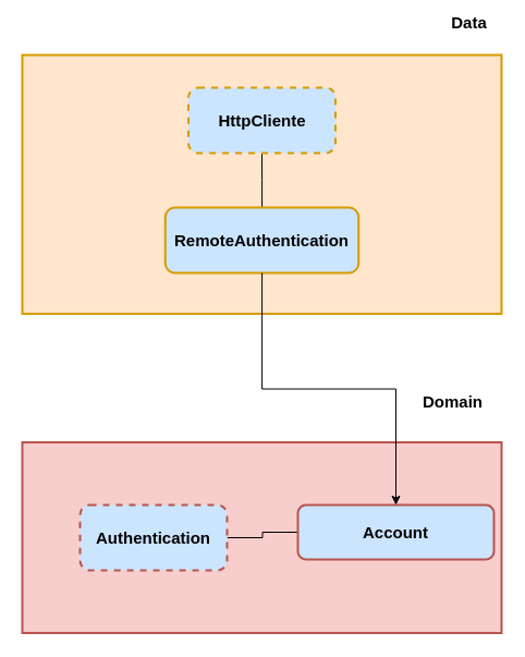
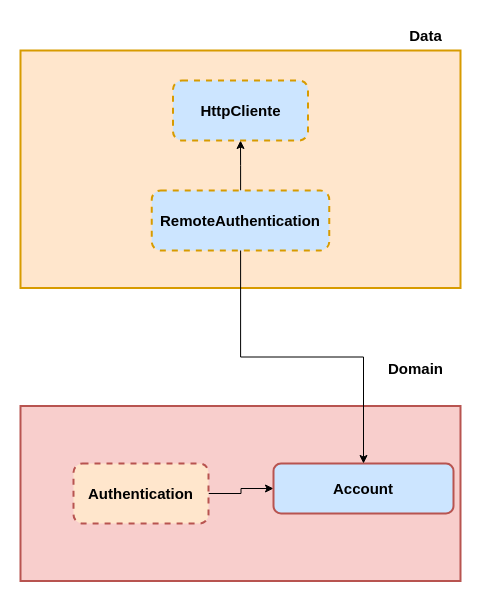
  <mxCell id="0" />
  <mxCell id="1" parent="0" />
  <mxCell id="2" value="" style="rounded=0;whiteSpace=wrap;html=1;strokeWidth=2;fontSize=15;align=left;strokeColor=#d79b00;fillColor=#ffe6cc;" vertex="1" parent="1"><mxGeometry x="20" y="50" width="440" height="237.5" as="geometry" /></mxCell>
- <mxCell id="3" value="" style="edgeStyle=orthogonalEdgeStyle;rounded=0;orthogonalLoop=1;jettySize=auto;html=1;fontSize=15;endArrow=none;" edge="1" parent="1" source="4" target="12"><mxGeometry relative="1" as="geometry" /></mxCell>
- <mxCell id="4" value="&lt;b&gt;&lt;font style=&quot;font-size: 15px;&quot;&gt;RemoteAuthentication&lt;/font&gt;&lt;/b&gt;" style="whiteSpace=wrap;html=1;strokeWidth=2;fillColor=#CCE5FF;strokeColor=#D79B00;rounded=1;" parent="1" vertex="1"><mxGeometry x="151.25" y="190" width="177.5" height="60" as="geometry" /></mxCell>
- <mxCell id="5" value="&lt;b&gt;Data&lt;/b&gt;" style="text;html=1;resizable=0;autosize=1;align=center;verticalAlign=middle;points=[];fillColor=none;strokeColor=none;rounded=0;strokeWidth=2;fontSize=15;" vertex="1" parent="1"><mxGeometry x="400" y="5" width="60" height="30" as="geometry" /></mxCell>
+ <mxCell id="3" value="" style="edgeStyle=orthogonalEdgeStyle;rounded=0;orthogonalLoop=1;jettySize=auto;html=1;fontSize=15;" edge="1" parent="1" source="4" target="12"><mxGeometry relative="1" as="geometry" /></mxCell>
+ <mxCell id="4" value="&lt;b&gt;&lt;font style=&quot;font-size: 15px;&quot;&gt;RemoteAuthentication&lt;/font&gt;&lt;/b&gt;" style="whiteSpace=wrap;html=1;strokeWidth=2;fillColor=#CCE5FF;strokeColor=#D79B00;rounded=1;dashed=1;" parent="1" vertex="1"><mxGeometry x="151.25" y="190" width="177.5" height="60" as="geometry" /></mxCell>
+ <mxCell id="5" value="&lt;b&gt;Data&lt;/b&gt;" style="text;html=1;resizable=0;autosize=1;align=center;verticalAlign=middle;points=[];fillColor=none;strokeColor=none;rounded=0;strokeWidth=2;fontSize=15;" vertex="1" parent="1"><mxGeometry x="395" y="20" width="60" height="30" as="geometry" /></mxCell>
  <mxCell id="6" value="" style="rounded=0;whiteSpace=wrap;html=1;strokeWidth=2;fontSize=15;align=left;strokeColor=#b85450;fillColor=#f8cecc;" vertex="1" parent="1"><mxGeometry x="20" y="405.5" width="440" height="175" as="geometry" /></mxCell>
- <mxCell id="7" value="" style="edgeStyle=orthogonalEdgeStyle;rounded=0;orthogonalLoop=1;jettySize=auto;html=1;fontSize=15;endArrow=none;" edge="1" parent="1" source="8" target="10"><mxGeometry relative="1" as="geometry" /></mxCell>
- <mxCell id="8" value="&lt;b&gt;&lt;font style=&quot;font-size: 15px;&quot;&gt;Authentication&lt;/font&gt;&lt;/b&gt;" style="whiteSpace=wrap;html=1;dashed=1;strokeWidth=2;fillColor=#CCE5FF;strokeColor=#B85450;rounded=1;" vertex="1" parent="1"><mxGeometry x="73" y="463" width="135" height="60" as="geometry" /></mxCell>
+ <mxCell id="7" value="" style="edgeStyle=orthogonalEdgeStyle;rounded=0;orthogonalLoop=1;jettySize=auto;html=1;fontSize=15;" edge="1" parent="1" source="8" target="10"><mxGeometry relative="1" as="geometry" /></mxCell>
+ <mxCell id="8" value="&lt;b&gt;&lt;font style=&quot;font-size: 15px;&quot;&gt;Authentication&lt;/font&gt;&lt;/b&gt;" style="whiteSpace=wrap;html=1;dashed=1;strokeWidth=2;fillColor=#ffe6cc;strokeColor=#B85450;rounded=1;" vertex="1" parent="1"><mxGeometry x="73" y="463" width="135" height="60" as="geometry" /></mxCell>
  <mxCell id="9" value="&lt;b&gt;Domain&lt;/b&gt;" style="text;html=1;resizable=0;autosize=1;align=center;verticalAlign=middle;points=[];fillColor=none;strokeColor=none;rounded=0;strokeWidth=2;fontSize=15;" vertex="1" parent="1"><mxGeometry x="375" y="353" width="80" height="30" as="geometry" /></mxCell>
  <mxCell id="10" value="&lt;b&gt;&lt;font style=&quot;font-size: 15px;&quot;&gt;Account&lt;/font&gt;&lt;/b&gt;" style="whiteSpace=wrap;html=1;strokeWidth=2;fillColor=#CCE5FF;strokeColor=#B85450;rounded=1;" vertex="1" parent="1"><mxGeometry x="273" y="463" width="180" height="50" as="geometry" /></mxCell>
  <mxCell id="11" style="edgeStyle=orthogonalEdgeStyle;rounded=0;orthogonalLoop=1;jettySize=auto;html=1;fontSize=15;" edge="1" parent="1" source="4" target="10"><mxGeometry relative="1" as="geometry" /></mxCell>
  <mxCell id="12" value="&lt;span style=&quot;font-size: 15px;&quot;&gt;&lt;b&gt;HttpCliente&lt;/b&gt;&lt;/span&gt;" style="whiteSpace=wrap;html=1;dashed=1;strokeWidth=2;fillColor=#CCE5FF;strokeColor=#D79B00;rounded=1;" vertex="1" parent="1"><mxGeometry x="172.5" y="80" width="135" height="60" as="geometry" /></mxCell>
